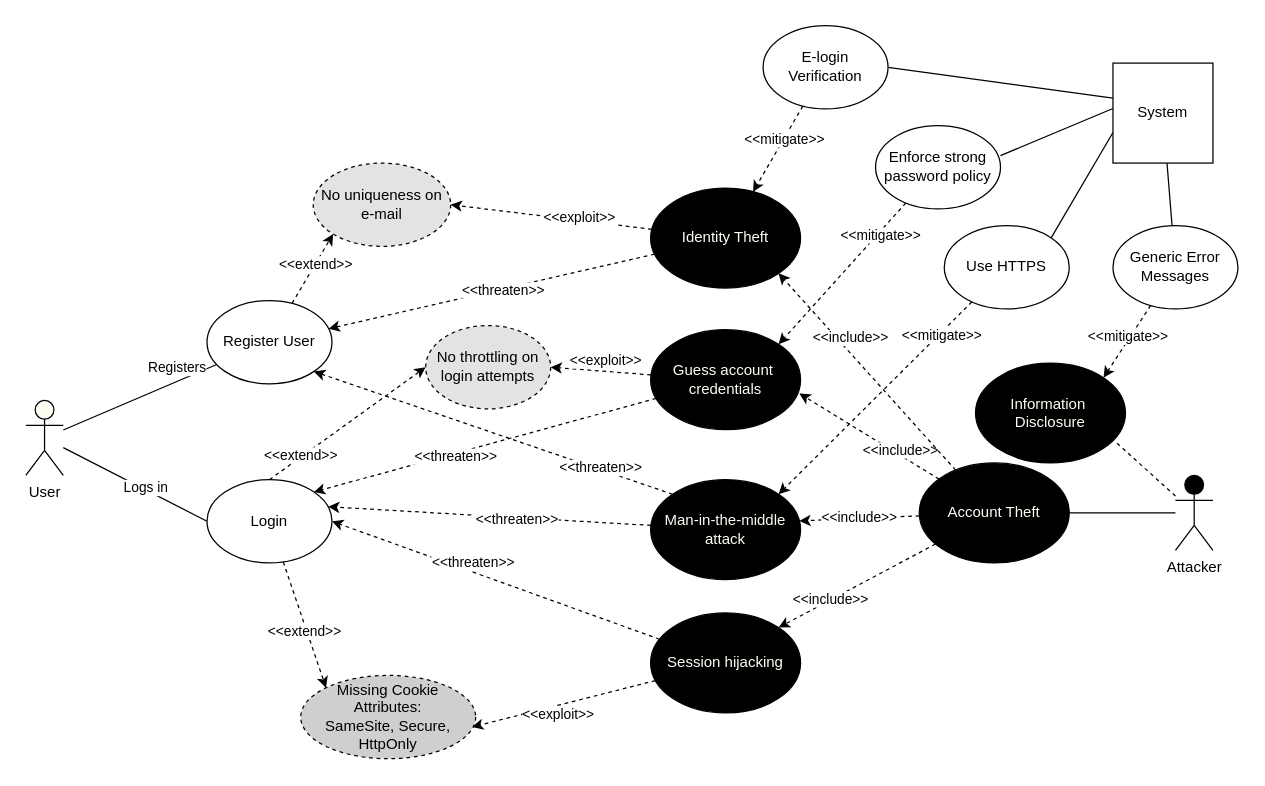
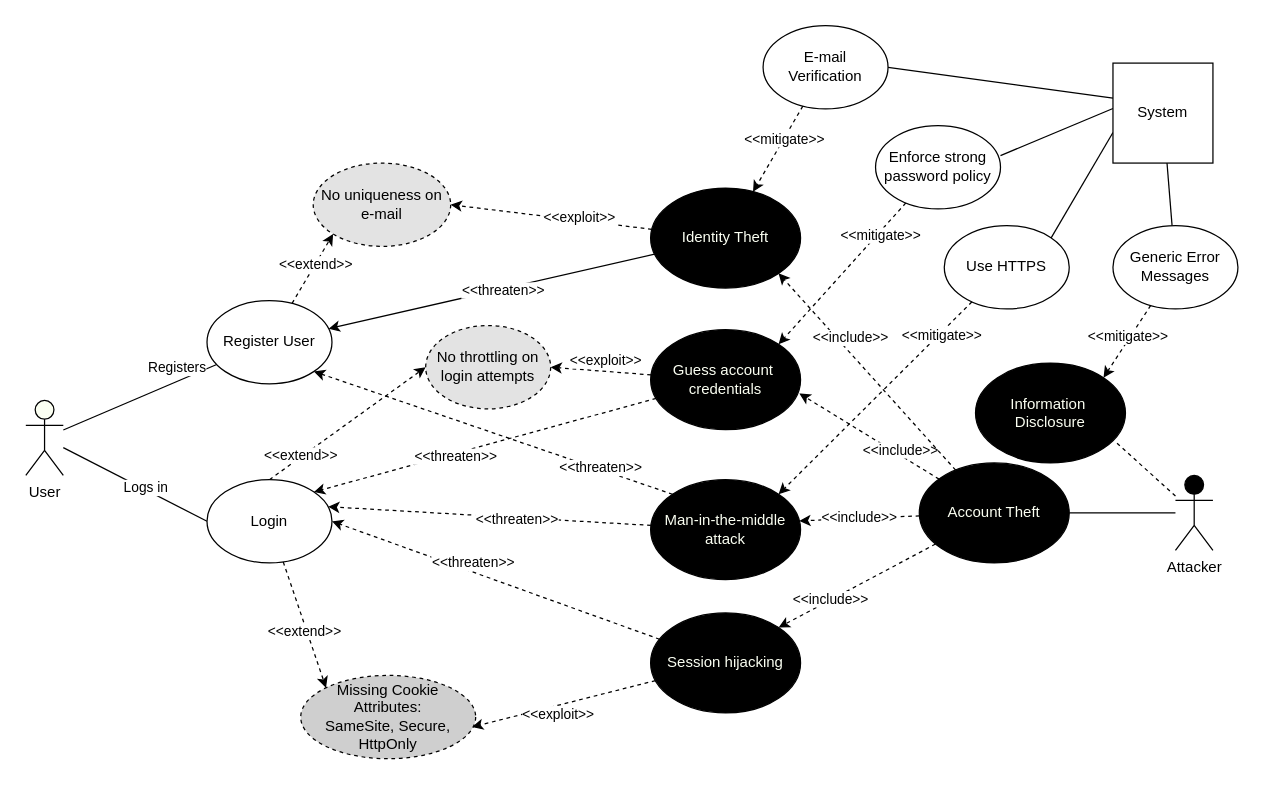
  <mxCell id="0" />
  <mxCell id="1" parent="0" />
  <mxCell id="2" style="edgeStyle=none;rounded=0;orthogonalLoop=1;jettySize=auto;html=1;entryX=1;entryY=0.5;entryDx=0;entryDy=0;endArrow=none;endFill=0;" parent="1" source="4" target="30" edge="1"><mxGeometry relative="1" as="geometry" /></mxCell>
  <mxCell id="3" style="edgeStyle=none;rounded=0;orthogonalLoop=1;jettySize=auto;html=1;entryX=0.942;entryY=0.8;entryDx=0;entryDy=0;entryPerimeter=0;endArrow=none;endFill=0;dashed=1;" edge="1" parent="1" source="4" target="64"><mxGeometry relative="1" as="geometry" /></mxCell>
  <mxCell id="4" value="Attacker" style="shape=umlActor;verticalLabelPosition=bottom;verticalAlign=top;html=1;outlineConnect=0;fillColor=#000000;" parent="1" vertex="1"><mxGeometry x="940" y="380" width="30" height="60" as="geometry" /></mxCell>
  <mxCell id="5" style="edgeStyle=none;rounded=0;orthogonalLoop=1;jettySize=auto;html=1;endArrow=none;endFill=0;" parent="1" source="9" target="20" edge="1"><mxGeometry relative="1" as="geometry" /></mxCell>
  <mxCell id="6" value="Registers" style="edgeLabel;html=1;align=center;verticalAlign=middle;resizable=0;points=[];" parent="5" vertex="1" connectable="0"><mxGeometry x="0.382" y="-2" relative="1" as="geometry"><mxPoint x="4.63" y="-15.59" as="offset" /></mxGeometry></mxCell>
  <mxCell id="7" style="edgeStyle=none;rounded=0;orthogonalLoop=1;jettySize=auto;html=1;entryX=0;entryY=0.5;entryDx=0;entryDy=0;endArrow=none;endFill=0;" parent="1" source="9" target="14" edge="1"><mxGeometry relative="1" as="geometry" /></mxCell>
  <mxCell id="8" value="Logs in" style="edgeLabel;html=1;align=center;verticalAlign=middle;resizable=0;points=[];" parent="7" vertex="1" connectable="0"><mxGeometry x="0.126" y="2" relative="1" as="geometry"><mxPoint as="offset" /></mxGeometry></mxCell>
  <mxCell id="9" value="User" style="shape=umlActor;verticalLabelPosition=bottom;verticalAlign=top;html=1;outlineConnect=0;fillColor=#FBFFF2;" parent="1" vertex="1"><mxGeometry x="20" y="320" width="30" height="60" as="geometry" /></mxCell>
  <mxCell id="10" style="edgeStyle=none;rounded=0;orthogonalLoop=1;jettySize=auto;html=1;entryX=0;entryY=0.5;entryDx=0;entryDy=0;dashed=1;exitX=0.5;exitY=0;exitDx=0;exitDy=0;" parent="1" source="14" target="42" edge="1"><mxGeometry relative="1" as="geometry" /></mxCell>
  <mxCell id="11" value="&amp;lt;&amp;lt;extend&amp;gt;&amp;gt;" style="edgeLabel;html=1;align=center;verticalAlign=middle;resizable=0;points=[];" parent="10" vertex="1" connectable="0"><mxGeometry x="-0.451" y="2" relative="1" as="geometry"><mxPoint x="-8.9" y="6.52" as="offset" /></mxGeometry></mxCell>
  <mxCell id="12" style="edgeStyle=none;rounded=0;orthogonalLoop=1;jettySize=auto;html=1;dashed=1;entryX=0;entryY=0;entryDx=0;entryDy=0;" parent="1" source="14" target="47" edge="1"><mxGeometry relative="1" as="geometry"><mxPoint x="335" y="480" as="targetPoint" /></mxGeometry></mxCell>
  <mxCell id="13" value="&amp;lt;&amp;lt;extend&amp;gt;&amp;gt;" style="edgeLabel;html=1;align=center;verticalAlign=middle;resizable=0;points=[];" parent="12" vertex="1" connectable="0"><mxGeometry x="0.284" y="2" relative="1" as="geometry"><mxPoint x="-7.43" y="-8.83" as="offset" /></mxGeometry></mxCell>
  <mxCell id="14" value="Login" style="ellipse;whiteSpace=wrap;html=1;" parent="1" vertex="1"><mxGeometry x="165" y="383.33" width="100" height="66.67" as="geometry" /></mxCell>
  <mxCell id="15" style="edgeStyle=none;rounded=0;orthogonalLoop=1;jettySize=auto;html=1;entryX=0.97;entryY=0.325;entryDx=0;entryDy=0;dashed=1;endArrow=classic;endFill=1;entryPerimeter=0;" parent="1" source="17" target="14" edge="1"><mxGeometry relative="1" as="geometry" /></mxCell>
  <mxCell id="16" value="&amp;lt;&amp;lt;threaten&amp;gt;&amp;gt;" style="edgeLabel;html=1;align=center;verticalAlign=middle;resizable=0;points=[];" parent="15" vertex="1" connectable="0"><mxGeometry x="-0.162" y="2" relative="1" as="geometry"><mxPoint y="-1" as="offset" /></mxGeometry></mxCell>
  <mxCell id="17" value="&lt;font color=&quot;#fbfff2&quot;&gt;Man-in-the-middle&lt;br&gt;attack&lt;br&gt;&lt;/font&gt;" style="ellipse;whiteSpace=wrap;html=1;fillColor=#000000;" parent="1" vertex="1"><mxGeometry x="520" y="383.33" width="120" height="80" as="geometry" /></mxCell>
  <mxCell id="18" style="rounded=0;orthogonalLoop=1;jettySize=auto;html=1;entryX=0;entryY=1;entryDx=0;entryDy=0;dashed=1;" edge="1" parent="1" source="20" target="60"><mxGeometry relative="1" as="geometry" /></mxCell>
  <mxCell id="19" value="&amp;lt;&amp;lt;extend&amp;gt;&amp;gt;" style="edgeLabel;html=1;align=center;verticalAlign=middle;resizable=0;points=[];" vertex="1" connectable="0" parent="18"><mxGeometry x="0.142" relative="1" as="geometry"><mxPoint as="offset" /></mxGeometry></mxCell>
  <mxCell id="20" value="Register User" style="ellipse;whiteSpace=wrap;html=1;" parent="1" vertex="1"><mxGeometry x="165" y="240" width="100" height="66.67" as="geometry" /></mxCell>
  <mxCell id="21" style="edgeStyle=none;rounded=0;orthogonalLoop=1;jettySize=auto;html=1;entryX=1;entryY=0;entryDx=0;entryDy=0;endArrow=classic;endFill=1;dashed=1;" parent="1" source="23" target="17" edge="1"><mxGeometry relative="1" as="geometry" /></mxCell>
  <mxCell id="22" value="&amp;lt;&amp;lt;mitigate&amp;gt;&amp;gt;" style="edgeLabel;html=1;align=center;verticalAlign=middle;resizable=0;points=[];" parent="21" vertex="1" connectable="0"><mxGeometry x="-0.669" y="1" relative="1" as="geometry"><mxPoint as="offset" /></mxGeometry></mxCell>
  <mxCell id="23" value="Use HTTPS" style="ellipse;whiteSpace=wrap;html=1;" parent="1" vertex="1"><mxGeometry x="755" y="180" width="100" height="66.67" as="geometry" /></mxCell>
  <mxCell id="24" value="&amp;lt;&amp;lt;include&amp;gt;&amp;gt;" style="edgeStyle=none;rounded=0;orthogonalLoop=1;jettySize=auto;html=1;entryX=0.992;entryY=0.638;entryDx=0;entryDy=0;entryPerimeter=0;dashed=1;" parent="1" source="30" target="41" edge="1"><mxGeometry x="-0.416" y="-3" relative="1" as="geometry"><mxPoint y="-1" as="offset" /></mxGeometry></mxCell>
  <mxCell id="25" value="&amp;lt;&amp;lt;include&amp;gt;&amp;gt;" style="edgeStyle=none;rounded=0;orthogonalLoop=1;jettySize=auto;html=1;entryX=0.992;entryY=0.413;entryDx=0;entryDy=0;entryPerimeter=0;dashed=1;" parent="1" source="30" target="17" edge="1"><mxGeometry relative="1" as="geometry" /></mxCell>
  <mxCell id="26" style="edgeStyle=none;rounded=0;orthogonalLoop=1;jettySize=auto;html=1;entryX=1;entryY=0;entryDx=0;entryDy=0;dashed=1;" parent="1" source="30" target="46" edge="1"><mxGeometry relative="1" as="geometry" /></mxCell>
  <mxCell id="27" value="&amp;lt;&amp;lt;include&amp;gt;&amp;gt;" style="edgeLabel;html=1;align=center;verticalAlign=middle;resizable=0;points=[];" parent="26" vertex="1" connectable="0"><mxGeometry x="0.337" y="-1" relative="1" as="geometry"><mxPoint as="offset" /></mxGeometry></mxCell>
  <mxCell id="28" style="edgeStyle=none;rounded=0;orthogonalLoop=1;jettySize=auto;html=1;dashed=1;entryX=1;entryY=1;entryDx=0;entryDy=0;" parent="1" source="30" target="55" edge="1"><mxGeometry relative="1" as="geometry"><mxPoint x="795" y="320" as="targetPoint" /></mxGeometry></mxCell>
  <mxCell id="29" value="&amp;lt;&amp;lt;include&amp;gt;&amp;gt;" style="edgeLabel;html=1;align=center;verticalAlign=middle;resizable=0;points=[];" parent="28" vertex="1" connectable="0"><mxGeometry x="-0.04" y="4" relative="1" as="geometry"><mxPoint x="-12.91" y="-32.57" as="offset" /></mxGeometry></mxCell>
  <mxCell id="30" value="&lt;font color=&quot;#fbfff2&quot;&gt;Account Theft&lt;br&gt;&lt;/font&gt;" style="ellipse;whiteSpace=wrap;html=1;fillColor=#000000;" parent="1" vertex="1"><mxGeometry x="735" y="370" width="120" height="80" as="geometry" /></mxCell>
  <mxCell id="31" style="edgeStyle=none;rounded=0;orthogonalLoop=1;jettySize=auto;html=1;entryX=1;entryY=0.36;entryDx=0;entryDy=0;entryPerimeter=0;endArrow=none;endFill=0;" parent="1" target="36" edge="1"><mxGeometry relative="1" as="geometry"><mxPoint x="890" y="86.286" as="sourcePoint" /></mxGeometry></mxCell>
  <mxCell id="32" style="edgeStyle=none;rounded=0;orthogonalLoop=1;jettySize=auto;html=1;entryX=1;entryY=0.5;entryDx=0;entryDy=0;endArrow=none;endFill=0;" parent="1" target="50" edge="1"><mxGeometry relative="1" as="geometry"><mxPoint x="890" y="77.949" as="sourcePoint" /></mxGeometry></mxCell>
  <mxCell id="33" style="rounded=0;orthogonalLoop=1;jettySize=auto;html=1;entryX=1;entryY=0;entryDx=0;entryDy=0;endArrow=none;endFill=0;" parent="1" target="23" edge="1"><mxGeometry relative="1" as="geometry"><mxPoint x="890" y="105.567" as="sourcePoint" /></mxGeometry></mxCell>
  <mxCell id="34" style="edgeStyle=none;rounded=0;orthogonalLoop=1;jettySize=auto;html=1;entryX=1;entryY=0;entryDx=0;entryDy=0;dashed=1;" parent="1" source="36" target="41" edge="1"><mxGeometry relative="1" as="geometry" /></mxCell>
  <mxCell id="35" value="&amp;lt;&amp;lt;mitigate&amp;gt;&amp;gt;" style="edgeLabel;html=1;align=center;verticalAlign=middle;resizable=0;points=[];" parent="34" vertex="1" connectable="0"><mxGeometry x="-0.385" y="-1" relative="1" as="geometry"><mxPoint x="11.26" y="-8.32" as="offset" /></mxGeometry></mxCell>
  <mxCell id="36" value="Enforce strong&lt;br&gt;password policy" style="ellipse;whiteSpace=wrap;html=1;" parent="1" vertex="1"><mxGeometry x="700" y="100" width="100" height="66.67" as="geometry" /></mxCell>
  <mxCell id="37" style="edgeStyle=none;rounded=0;orthogonalLoop=1;jettySize=auto;html=1;entryX=1;entryY=0.5;entryDx=0;entryDy=0;dashed=1;" parent="1" source="41" target="42" edge="1"><mxGeometry relative="1" as="geometry" /></mxCell>
  <mxCell id="38" value="&amp;lt;&amp;lt;exploit&amp;gt;&amp;gt;" style="edgeLabel;html=1;align=center;verticalAlign=middle;resizable=0;points=[];" parent="37" vertex="1" connectable="0"><mxGeometry x="0.275" y="-1" relative="1" as="geometry"><mxPoint x="13.87" y="-7.47" as="offset" /></mxGeometry></mxCell>
  <mxCell id="39" style="edgeStyle=none;rounded=0;orthogonalLoop=1;jettySize=auto;html=1;dashed=1;endArrow=classic;endFill=1;entryX=1;entryY=0;entryDx=0;entryDy=0;" parent="1" source="41" target="14" edge="1"><mxGeometry relative="1" as="geometry" /></mxCell>
  <mxCell id="40" value="&amp;lt;&amp;lt;threaten&amp;gt;&amp;gt;" style="edgeLabel;html=1;align=center;verticalAlign=middle;resizable=0;points=[];" parent="39" vertex="1" connectable="0"><mxGeometry x="0.124" relative="1" as="geometry"><mxPoint x="-6.63" y="3.5" as="offset" /></mxGeometry></mxCell>
  <mxCell id="41" value="&lt;font color=&quot;#fbfff2&quot;&gt;Guess account&amp;nbsp;&lt;br&gt;credentials&lt;br&gt;&lt;/font&gt;" style="ellipse;whiteSpace=wrap;html=1;fillColor=#000000;" parent="1" vertex="1"><mxGeometry x="520" y="263.33" width="120" height="80" as="geometry" /></mxCell>
  <mxCell id="42" value="No throttling on&lt;br&gt;login attempts" style="ellipse;whiteSpace=wrap;html=1;dashed=1;fillColor=#E3E3E3;" parent="1" vertex="1"><mxGeometry x="340" y="260" width="100" height="66.67" as="geometry" /></mxCell>
  <mxCell id="43" value="&amp;lt;&amp;lt;exploit&amp;gt;&amp;gt;" style="edgeStyle=none;rounded=0;orthogonalLoop=1;jettySize=auto;html=1;entryX=0.979;entryY=0.62;entryDx=0;entryDy=0;entryPerimeter=0;dashed=1;" parent="1" source="46" target="47" edge="1"><mxGeometry x="0.088" y="7" relative="1" as="geometry"><mxPoint as="offset" /></mxGeometry></mxCell>
  <mxCell id="44" style="edgeStyle=none;rounded=0;orthogonalLoop=1;jettySize=auto;html=1;entryX=1;entryY=0.5;entryDx=0;entryDy=0;dashed=1;endArrow=classic;endFill=1;" parent="1" source="46" target="14" edge="1"><mxGeometry relative="1" as="geometry" /></mxCell>
  <mxCell id="45" value="&amp;lt;&amp;lt;threaten&amp;gt;&amp;gt;" style="edgeLabel;html=1;align=center;verticalAlign=middle;resizable=0;points=[];" parent="44" vertex="1" connectable="0"><mxGeometry x="0.584" y="2" relative="1" as="geometry"><mxPoint x="59.13" y="11.72" as="offset" /></mxGeometry></mxCell>
  <mxCell id="46" value="&lt;font color=&quot;#fbfff2&quot;&gt;Session hijacking&lt;br&gt;&lt;/font&gt;" style="ellipse;whiteSpace=wrap;html=1;fillColor=#000000;" parent="1" vertex="1"><mxGeometry x="520" y="490" width="120" height="80" as="geometry" /></mxCell>
  <mxCell id="47" value="Missing Cookie Attributes:&lt;br&gt;SameSite, Secure, HttpOnly" style="ellipse;whiteSpace=wrap;html=1;dashed=1;fillColor=#CFCFCF;" parent="1" vertex="1"><mxGeometry x="240" y="540" width="140" height="66.67" as="geometry" /></mxCell>
  <mxCell id="48" style="edgeStyle=none;rounded=0;orthogonalLoop=1;jettySize=auto;html=1;entryX=0.683;entryY=0.038;entryDx=0;entryDy=0;entryPerimeter=0;endArrow=classic;endFill=1;dashed=1;" parent="1" source="50" target="55" edge="1"><mxGeometry relative="1" as="geometry" /></mxCell>
  <mxCell id="49" value="&amp;lt;&amp;lt;mitigate&amp;gt;&amp;gt;" style="edgeLabel;html=1;align=center;verticalAlign=middle;resizable=0;points=[];" parent="48" vertex="1" connectable="0"><mxGeometry x="-0.233" y="1" relative="1" as="geometry"><mxPoint x="-1" as="offset" /></mxGeometry></mxCell>
- <mxCell id="50" value="E-login &lt;br&gt;Verification" style="ellipse;whiteSpace=wrap;html=1;" parent="1" vertex="1"><mxGeometry x="610" y="20" width="100" height="66.67" as="geometry" /></mxCell>
- <mxCell id="51" style="rounded=0;orthogonalLoop=1;jettySize=auto;html=1;dashed=1;" parent="1" source="55" target="20" edge="1"><mxGeometry relative="1" as="geometry" /></mxCell>
+ <mxCell id="50" value="E-mail &lt;br&gt;Verification" style="ellipse;whiteSpace=wrap;html=1;" parent="1" vertex="1"><mxGeometry x="610" y="20" width="100" height="66.67" as="geometry" /></mxCell>
+ <mxCell id="51" style="rounded=0;orthogonalLoop=1;jettySize=auto;html=1;dashed=0;" parent="1" source="55" target="20" edge="1"><mxGeometry relative="1" as="geometry" /></mxCell>
  <mxCell id="52" value="&amp;lt;&amp;lt;threaten&amp;gt;&amp;gt;" style="edgeLabel;html=1;align=center;verticalAlign=middle;resizable=0;points=[];" parent="51" vertex="1" connectable="0"><mxGeometry x="-0.077" y="1" relative="1" as="geometry"><mxPoint x="-1" as="offset" /></mxGeometry></mxCell>
  <mxCell id="53" style="edgeStyle=none;rounded=0;orthogonalLoop=1;jettySize=auto;html=1;entryX=1;entryY=0.5;entryDx=0;entryDy=0;dashed=1;" edge="1" parent="1" source="55" target="60"><mxGeometry relative="1" as="geometry" /></mxCell>
  <mxCell id="54" value="&amp;lt;&amp;lt;exploit&amp;gt;&amp;gt;" style="edgeLabel;html=1;align=center;verticalAlign=middle;resizable=0;points=[];" vertex="1" connectable="0" parent="53"><mxGeometry x="-0.277" y="-2" relative="1" as="geometry"><mxPoint as="offset" /></mxGeometry></mxCell>
  <mxCell id="55" value="&lt;font color=&quot;#fbfff2&quot;&gt;Identity Theft&lt;br&gt;&lt;/font&gt;" style="ellipse;whiteSpace=wrap;html=1;fillColor=#000000;" parent="1" vertex="1"><mxGeometry x="520" y="150" width="120" height="80" as="geometry" /></mxCell>
  <mxCell id="56" style="edgeStyle=none;rounded=0;orthogonalLoop=1;jettySize=auto;html=1;entryX=1;entryY=1;entryDx=0;entryDy=0;dashed=1;endArrow=classic;endFill=1;exitX=0;exitY=0;exitDx=0;exitDy=0;" parent="1" source="17" target="20" edge="1"><mxGeometry relative="1" as="geometry"><mxPoint x="530.327" y="422.498" as="sourcePoint" /><mxPoint x="260.533" y="403.213" as="targetPoint" /></mxGeometry></mxCell>
  <mxCell id="57" value="&amp;lt;&amp;lt;threaten&amp;gt;&amp;gt;" style="edgeLabel;html=1;align=center;verticalAlign=middle;resizable=0;points=[];" parent="56" vertex="1" connectable="0"><mxGeometry x="-0.162" y="2" relative="1" as="geometry"><mxPoint x="63.07" y="18.01" as="offset" /></mxGeometry></mxCell>
  <mxCell id="58" style="edgeStyle=none;rounded=0;orthogonalLoop=1;jettySize=auto;html=1;endArrow=none;endFill=0;" edge="1" parent="1" source="59" target="63"><mxGeometry relative="1" as="geometry" /></mxCell>
  <mxCell id="59" value="System" style="whiteSpace=wrap;html=1;aspect=fixed;" vertex="1" parent="1"><mxGeometry x="890" y="50" width="80" height="80" as="geometry" /></mxCell>
  <mxCell id="60" value="No uniqueness on e-mail" style="ellipse;whiteSpace=wrap;html=1;dashed=1;fillColor=#E3E3E3;" vertex="1" parent="1"><mxGeometry x="250" y="130" width="110" height="66.67" as="geometry" /></mxCell>
  <mxCell id="61" style="edgeStyle=none;rounded=0;orthogonalLoop=1;jettySize=auto;html=1;entryX=1;entryY=0;entryDx=0;entryDy=0;endArrow=classic;endFill=1;dashed=1;" edge="1" parent="1" source="63" target="64"><mxGeometry relative="1" as="geometry" /></mxCell>
  <mxCell id="62" value="&amp;lt;&amp;lt;mitigate&amp;gt;&amp;gt;" style="edgeLabel;html=1;align=center;verticalAlign=middle;resizable=0;points=[];" vertex="1" connectable="0" parent="61"><mxGeometry x="-0.104" y="-2" relative="1" as="geometry"><mxPoint as="offset" /></mxGeometry></mxCell>
  <mxCell id="63" value="Generic Error&lt;br&gt;Messages" style="ellipse;whiteSpace=wrap;html=1;" vertex="1" parent="1"><mxGeometry x="890" y="180" width="100" height="66.67" as="geometry" /></mxCell>
  <mxCell id="64" value="&lt;font color=&quot;#fbfff2&quot;&gt;Information&amp;nbsp;&lt;br&gt;Disclosure&lt;br&gt;&lt;/font&gt;" style="ellipse;whiteSpace=wrap;html=1;fillColor=#000000;" vertex="1" parent="1"><mxGeometry x="780" y="290" width="120" height="80" as="geometry" /></mxCell>
